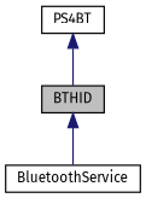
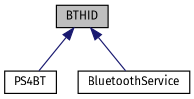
  digraph {
    fontname="Fira Sans"
    node [color=black fillcolor=white fontname="Fira Sans" fontsize=10 shape=record style=filled]
    edge [color=midnightblue dir=back fontname="Fira Sans" fontsize=10 labelfontname=Helvetica labelfontsize=10 style=solid]
    n1 [fillcolor=grey75 fontcolor=black height=0.2 label=BTHID width=0.4]
    n2 [height=0.2 label=PS4BT width=0.4]
    n3 [height=0.2 label=BluetoothService width=0.4]
-   n2 -> n1
+   n1 -> n2
    n1 -> n3
  }
